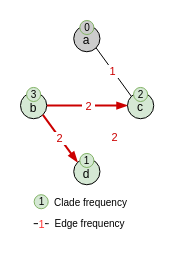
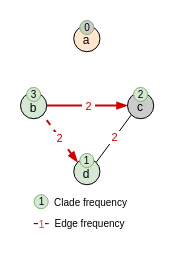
  <mxCell id="0" />
  <mxCell id="1" parent="0" />
  <mxCell id="2" style="rounded=0;orthogonalLoop=1;jettySize=auto;html=1;exitX=1;exitY=0.5;exitDx=0;exitDy=0;entryX=0;entryY=0.5;entryDx=0;entryDy=0;endArrow=blockThin;endFill=1;strokeWidth=2;strokeColor=#CC0000;" edge="1" parent="1" source="4" target="6"><mxGeometry relative="1" as="geometry" /></mxCell>
  <mxCell id="3" value="&amp;nbsp;2&amp;nbsp;" style="edgeLabel;html=1;align=center;verticalAlign=middle;resizable=0;points=[];fontColor=#CC0000;" vertex="1" connectable="0" parent="2"><mxGeometry x="0.005" relative="1" as="geometry"><mxPoint as="offset" /></mxGeometry></mxCell>
  <mxCell id="4" value="b" style="ellipse;whiteSpace=wrap;html=1;aspect=fixed;fontStyle=0;fillColor=#d5e8d4;spacingBottom=-5;" vertex="1" parent="1"><mxGeometry x="20" y="92" width="26.23" height="26.23" as="geometry" /></mxCell>
- <mxCell id="6" value="c" style="ellipse;whiteSpace=wrap;html=1;aspect=fixed;fontStyle=0;fillColor=#d5e8d4;spacingBottom=-4;" vertex="1" parent="1"><mxGeometry x="127" y="92" width="26.23" height="26.23" as="geometry" /></mxCell>
- <mxCell id="7" style="rounded=0;orthogonalLoop=1;jettySize=auto;html=1;exitX=0;exitY=0;exitDx=0;exitDy=0;entryX=1;entryY=1;entryDx=0;entryDy=0;endArrow=none;endFill=0;strokeColor=#CC0000;strokeWidth=2;startArrow=blockThin;startFill=1;" edge="1" parent="1" source="8" target="4"><mxGeometry relative="1" as="geometry" /></mxCell>
+ <mxCell id="5" style="rounded=0;orthogonalLoop=1;jettySize=auto;html=1;exitX=0;exitY=1;exitDx=0;exitDy=0;entryX=1;entryY=0;entryDx=0;entryDy=0;endArrow=none;endFill=0;strokeWidth=1;strokeColor=#000000;" edge="1" parent="1" source="6" target="8"><mxGeometry relative="1" as="geometry" /></mxCell>
+ <mxCell id="6" value="c" style="ellipse;whiteSpace=wrap;html=1;aspect=fixed;fontStyle=0;fillColor=#cccccc;spacingBottom=-4;" vertex="1" parent="1"><mxGeometry x="127" y="92" width="26.23" height="26.23" as="geometry" /></mxCell>
+ <mxCell id="7" style="rounded=0;orthogonalLoop=1;jettySize=auto;html=1;exitX=0;exitY=0;exitDx=0;exitDy=0;entryX=1;entryY=1;entryDx=0;entryDy=0;endArrow=none;endFill=0;strokeColor=#CC0000;strokeWidth=2;startArrow=blockThin;startFill=1;dashed=1;" edge="1" parent="1" source="8" target="4"><mxGeometry relative="1" as="geometry" /></mxCell>
  <mxCell id="8" value="d" style="ellipse;whiteSpace=wrap;html=1;aspect=fixed;fontStyle=0;fillColor=#d5e8d4;spacingBottom=-5;" vertex="1" parent="1"><mxGeometry x="73.23" y="158" width="26.23" height="26.23" as="geometry" /></mxCell>
- <mxCell id="9" style="rounded=0;orthogonalLoop=1;jettySize=auto;html=1;exitX=1;exitY=1;exitDx=0;exitDy=0;entryX=0;entryY=0;entryDx=0;entryDy=0;endArrow=none;endFill=0;" edge="1" parent="1" source="11" target="6"><mxGeometry relative="1" as="geometry" /></mxCell>
- <mxCell id="10" value="&amp;nbsp;1&amp;nbsp;" style="edgeLabel;html=1;align=center;verticalAlign=middle;resizable=0;points=[];fontColor=#CC0000;" vertex="1" connectable="0" parent="9"><mxGeometry x="-0.085" relative="1" as="geometry"><mxPoint y="1" as="offset" /></mxGeometry></mxCell>
- <mxCell id="11" value="a" style="ellipse;whiteSpace=wrap;html=1;aspect=fixed;fontStyle=0;fillColor=#cccccc;spacingBottom=-4;" vertex="1" parent="1"><mxGeometry x="73.23" y="25" width="26.23" height="26.23" as="geometry" /></mxCell>
+ <mxCell id="11" value="a" style="ellipse;whiteSpace=wrap;html=1;aspect=fixed;fontStyle=0;fillColor=#ffe6cc;spacingBottom=-4;" vertex="1" parent="1"><mxGeometry x="73.23" y="25" width="26.23" height="26.23" as="geometry" /></mxCell>
  <mxCell id="12" value="&amp;nbsp;2&amp;nbsp;" style="edgeLabel;html=1;align=center;verticalAlign=middle;resizable=0;points=[];fontColor=#CC0000;" vertex="1" connectable="0" parent="1"><mxGeometry x="58.996" y="137.552" as="geometry" /></mxCell>
  <mxCell id="13" value="&amp;nbsp;2&amp;nbsp;" style="edgeLabel;html=1;align=center;verticalAlign=middle;resizable=0;points=[];fontColor=#CC0000;" vertex="1" connectable="0" parent="1"><mxGeometry x="113.154" y="136.997" as="geometry" /></mxCell>
  <mxCell id="14" value="3" style="ellipse;whiteSpace=wrap;html=1;aspect=fixed;fillColor=#d5e8d4;strokeColor=#82b366;fontSize=10;spacingLeft=1;" vertex="1" parent="1"><mxGeometry x="26.09" y="86.94" width="14.06" height="14.06" as="geometry" /></mxCell>
  <mxCell id="15" value="2" style="ellipse;whiteSpace=wrap;html=1;aspect=fixed;fillColor=#d5e8d4;strokeColor=#82b366;fontSize=10;spacingLeft=1;" vertex="1" parent="1"><mxGeometry x="133.09" y="86.94" width="14.06" height="14.06" as="geometry" /></mxCell>
  <mxCell id="16" value="0" style="ellipse;whiteSpace=wrap;html=1;aspect=fixed;fillColor=#cccccc;strokeColor=#82b366;fontSize=10;spacingLeft=2;spacingBottom=0;" vertex="1" parent="1"><mxGeometry x="79.32" y="20" width="14.06" height="14.06" as="geometry" /></mxCell>
  <mxCell id="17" value="1" style="ellipse;whiteSpace=wrap;html=1;aspect=fixed;fillColor=#d5e8d4;strokeColor=#82b366;fontSize=10;spacingLeft=1;" vertex="1" parent="1"><mxGeometry x="79.32" y="152.94" width="14.06" height="14.06" as="geometry" /></mxCell>
  <mxCell id="18" style="rounded=0;orthogonalLoop=1;jettySize=auto;html=1;endArrow=none;endFill=0;elbow=vertical;curved=1;" edge="1" parent="1"><mxGeometry relative="1" as="geometry"><mxPoint x="48.19" y="223.15" as="sourcePoint" /><mxPoint x="33.19" y="223.15" as="targetPoint" /></mxGeometry></mxCell>
  <mxCell id="19" value="1" style="edgeLabel;html=1;align=center;verticalAlign=middle;resizable=0;points=[];fontColor=#FF3333;fontStyle=0" vertex="1" connectable="0" parent="18"><mxGeometry x="-0.062" y="-2" relative="1" as="geometry"><mxPoint x="-1" y="2" as="offset" /></mxGeometry></mxCell>
  <mxCell id="20" value="Edge frequency" style="text;html=1;align=center;verticalAlign=middle;resizable=0;points=[];autosize=1;strokeColor=none;fillColor=none;fontSize=10;" vertex="1" parent="1"><mxGeometry x="43.51" y="208.23" width="90" height="30" as="geometry" /></mxCell>
  <mxCell id="21" value="Clade frequency" style="text;html=1;align=center;verticalAlign=middle;resizable=0;points=[];autosize=1;strokeColor=none;fillColor=none;fontSize=10;" vertex="1" parent="1"><mxGeometry x="39.51" y="187.23" width="100" height="30" as="geometry" /></mxCell>
  <mxCell id="22" value="1" style="ellipse;whiteSpace=wrap;html=1;aspect=fixed;fillColor=#d5e8d4;strokeColor=#82b366;fontSize=10;spacingLeft=1;" vertex="1" parent="1"><mxGeometry x="33.66" y="194.2" width="14.06" height="14.06" as="geometry" /></mxCell>
